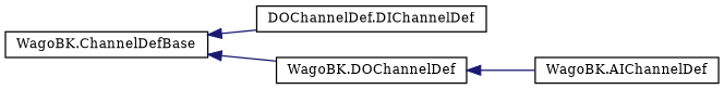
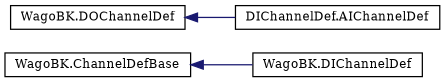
  digraph {
    fontname="DejaVu Serif"
    rankdir=LR
    node [color=black fillcolor=white fontname="DejaVu Serif" fontsize=10 shape=record style=filled]
    edge [color=midnightblue dir=back fontname="DejaVu Serif" fontsize=10 labelfontname=Arial labelfontsize=10 style=solid]
    n1 [height=0.2 label="WagoBK.ChannelDefBase" width=0.4]
-   n2 [height=0.2 label="DOChannelDef.DIChannelDef" width=0.4]
+   n2 [height=0.2 label="WagoBK.DIChannelDef" width=0.4]
    n3 [height=0.2 label="WagoBK.DOChannelDef" width=0.4]
-   n4 [height=0.2 label="WagoBK.AIChannelDef" width=0.4]
+   n4 [height=0.2 label="DIChannelDef.AIChannelDef" width=0.4]
    n1 -> n2
-   n1 -> n3
    n3 -> n4
  }
